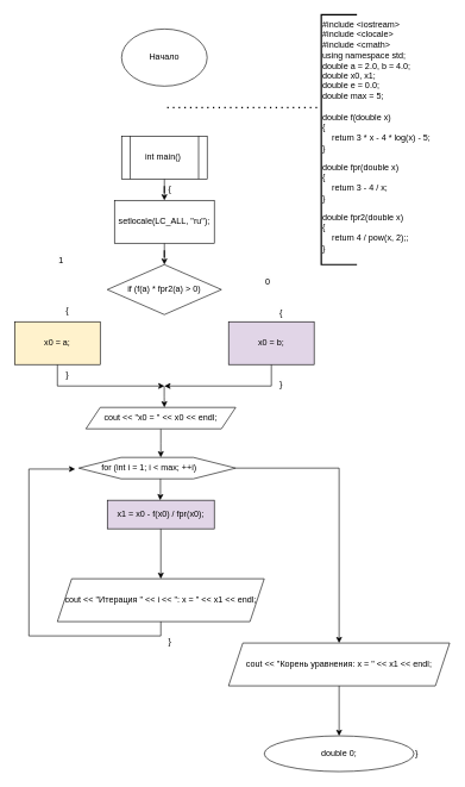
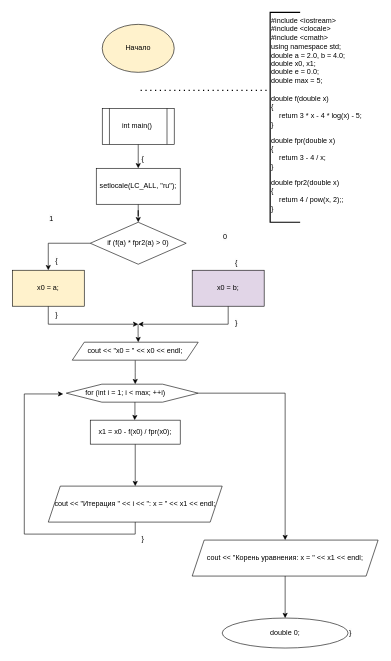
  <mxCell id="0" />
  <mxCell id="1" parent="0" />
- <mxCell id="2" value="Начало" style="ellipse;whiteSpace=wrap;html=1;" parent="1" vertex="1"><mxGeometry x="170" y="40" width="120" height="80" as="geometry" /></mxCell>
+ <mxCell id="2" value="Начало" style="ellipse;whiteSpace=wrap;html=1;fillColor=#fff2cc;" parent="1" vertex="1"><mxGeometry x="170" y="40" width="120" height="80" as="geometry" /></mxCell>
  <mxCell id="3" value="" style="edgeStyle=orthogonalEdgeStyle;rounded=0;orthogonalLoop=1;jettySize=auto;html=1;" parent="1" source="4" target="11" edge="1"><mxGeometry relative="1" as="geometry" /></mxCell>
- <mxCell id="4" value="&lt;div&gt;int main()&amp;nbsp;&lt;/div&gt;" style="shape=process;whiteSpace=wrap;html=1;backgroundOutline=1;" parent="1" vertex="1"><mxGeometry x="170" y="190" width="120" height="60" as="geometry" /></mxCell>
+ <mxCell id="4" value="&lt;div&gt;int main()&amp;nbsp;&lt;/div&gt;" style="shape=process;whiteSpace=wrap;html=1;backgroundOutline=1;" parent="1" vertex="1"><mxGeometry x="170" y="180" width="120" height="60" as="geometry" /></mxCell>
  <mxCell id="5" value="" style="endArrow=none;dashed=1;html=1;dashPattern=1 3;strokeWidth=2;rounded=0;" parent="1" edge="1"><mxGeometry width="50" height="50" relative="1" as="geometry"><mxPoint x="234" y="150" as="sourcePoint" /><mxPoint x="447" y="150" as="targetPoint" /></mxGeometry></mxCell>
  <mxCell id="6" value="" style="strokeWidth=2;html=1;shape=mxgraph.flowchart.annotation_1;align=left;pointerEvents=1;" parent="1" vertex="1"><mxGeometry x="450" y="20" width="50" height="350" as="geometry" /></mxCell>
  <mxCell id="7" value="#include &lt;iostream&gt;&#10;#include &lt;clocale&gt;&#10;#include &lt;cmath&gt;&#10;using namespace std;&#10;double a = 2.0, b = 4.0;&#10;double x0, x1;&#10;double e = 0.0;&#10;double max = 5;" style="text;whiteSpace=wrap;" parent="1" vertex="1"><mxGeometry x="450" y="20" width="140" height="135" as="geometry" /></mxCell>
  <mxCell id="8" value="double f(double x)&#10;{&#10;    return 3 * x - 4 * log(x) - 5;&#10;}" style="text;whiteSpace=wrap;" parent="1" vertex="1"><mxGeometry x="450" y="150" width="180" height="70" as="geometry" /></mxCell>
  <mxCell id="9" value="double fpr(double x)&#10;{&#10;    return 3 - 4 / x;&#10;}" style="text;whiteSpace=wrap;" parent="1" vertex="1"><mxGeometry x="450" y="220" width="140" height="80" as="geometry" /></mxCell>
  <mxCell id="10" value="" style="edgeStyle=orthogonalEdgeStyle;rounded=0;orthogonalLoop=1;jettySize=auto;html=1;" parent="1" source="11" target="13" edge="1"><mxGeometry relative="1" as="geometry" /></mxCell>
  <mxCell id="11" value="setlocale(LC_ALL, &quot;ru&quot;);" style="whiteSpace=wrap;html=1;" parent="1" vertex="1"><mxGeometry x="160" y="280" width="140" height="60" as="geometry" /></mxCell>
+ <mxCell id="12" value="" style="edgeStyle=orthogonalEdgeStyle;rounded=0;orthogonalLoop=1;jettySize=auto;html=1;" parent="1" source="13" target="15" edge="1"><mxGeometry relative="1" as="geometry" /></mxCell>
  <mxCell id="13" value="if (f(a) * fpr2(a) &amp;gt; 0)" style="rhombus;whiteSpace=wrap;html=1;" parent="1" vertex="1"><mxGeometry x="150" y="370" width="160" height="70" as="geometry" /></mxCell>
  <mxCell id="14" value="" style="edgeStyle=orthogonalEdgeStyle;rounded=0;orthogonalLoop=1;jettySize=auto;html=1;" parent="1" source="15" edge="1"><mxGeometry relative="1" as="geometry"><mxPoint x="230" y="540" as="targetPoint" /><Array as="points"><mxPoint x="80" y="540" /><mxPoint x="230" y="540" /></Array></mxGeometry></mxCell>
  <mxCell id="15" value="x0 = a;" style="whiteSpace=wrap;html=1;fillColor=#fff2cc;" parent="1" vertex="1"><mxGeometry x="20" y="450" width="120" height="60" as="geometry" /></mxCell>
  <mxCell id="16" value="" style="edgeStyle=orthogonalEdgeStyle;rounded=0;orthogonalLoop=1;jettySize=auto;html=1;" parent="1" source="17" edge="1"><mxGeometry relative="1" as="geometry"><mxPoint x="230" y="540" as="targetPoint" /><Array as="points"><mxPoint x="380" y="540" /><mxPoint x="230" y="540" /></Array></mxGeometry></mxCell>
  <mxCell id="17" value="x0 = b;" style="whiteSpace=wrap;html=1;fillColor=#e1d5e7;" parent="1" vertex="1"><mxGeometry x="320" y="450" width="120" height="60" as="geometry" /></mxCell>
  <mxCell id="18" value="&lt;span style=&quot;color: rgb(0, 0, 0); font-family: Helvetica; font-size: 12px; font-style: normal; font-variant-ligatures: normal; font-variant-caps: normal; font-weight: 400; letter-spacing: normal; orphans: 2; text-align: center; text-indent: 0px; text-transform: none; widows: 2; word-spacing: 0px; -webkit-text-stroke-width: 0px; white-space: normal; background-color: rgb(251, 251, 251); text-decoration-thickness: initial; text-decoration-style: initial; text-decoration-color: initial; display: inline !important; float: none;&quot;&gt;0&lt;/span&gt;" style="text;whiteSpace=wrap;html=1;" parent="1" vertex="1"><mxGeometry x="370" y="380" width="40" height="40" as="geometry" /></mxCell>
  <mxCell id="19" value="&lt;span style=&quot;color: rgb(0, 0, 0); font-family: Helvetica; font-size: 12px; font-style: normal; font-variant-ligatures: normal; font-variant-caps: normal; font-weight: 400; letter-spacing: normal; orphans: 2; text-align: center; text-indent: 0px; text-transform: none; widows: 2; word-spacing: 0px; -webkit-text-stroke-width: 0px; white-space: normal; background-color: rgb(251, 251, 251); text-decoration-thickness: initial; text-decoration-style: initial; text-decoration-color: initial; display: inline !important; float: none;&quot;&gt;1&lt;/span&gt;" style="text;whiteSpace=wrap;html=1;" parent="1" vertex="1"><mxGeometry x="80" y="350" width="40" height="40" as="geometry" /></mxCell>
  <mxCell id="20" value="" style="edgeStyle=orthogonalEdgeStyle;rounded=0;orthogonalLoop=1;jettySize=auto;html=1;" parent="1" source="21" edge="1"><mxGeometry relative="1" as="geometry"><mxPoint x="225" y="640" as="targetPoint" /></mxGeometry></mxCell>
  <mxCell id="21" value="cout &lt;&lt; &quot;x0 = &quot; &lt;&lt; x0 &lt;&lt; endl;" style="shape=parallelogram;perimeter=parallelogramPerimeter;whiteSpace=wrap;html=1;fixedSize=1;" parent="1" vertex="1"><mxGeometry x="120" y="570" width="210" height="30" as="geometry" /></mxCell>
  <mxCell id="22" value="" style="edgeStyle=orthogonalEdgeStyle;rounded=0;orthogonalLoop=1;jettySize=auto;html=1;" parent="1" edge="1"><mxGeometry relative="1" as="geometry"><mxPoint x="229.8" y="540" as="sourcePoint" /><mxPoint x="230" y="570" as="targetPoint" /><Array as="points"><mxPoint x="229.8" y="555" /><mxPoint x="229.8" y="575" /></Array></mxGeometry></mxCell>
  <mxCell id="23" value="" style="edgeStyle=orthogonalEdgeStyle;rounded=0;orthogonalLoop=1;jettySize=auto;html=1;" parent="1" source="24" target="35" edge="1"><mxGeometry relative="1" as="geometry"><mxPoint x="475" y="930" as="targetPoint" /><Array as="points"><mxPoint x="475" y="655" /></Array></mxGeometry></mxCell>
  <mxCell id="24" value="" style="verticalLabelPosition=bottom;verticalAlign=top;html=1;shape=hexagon;perimeter=hexagonPerimeter2;arcSize=6;size=0.27;" parent="1" vertex="1"><mxGeometry x="110" y="640" width="220" height="30" as="geometry" /></mxCell>
  <mxCell id="25" value="for (int i = 1; i &lt; max; ++i)" style="text;whiteSpace=wrap;" parent="1" vertex="1"><mxGeometry x="140" y="640" width="170" height="40" as="geometry" /></mxCell>
  <mxCell id="26" value="" style="edgeStyle=orthogonalEdgeStyle;rounded=0;orthogonalLoop=1;jettySize=auto;html=1;" parent="1" source="27" target="30" edge="1"><mxGeometry relative="1" as="geometry" /></mxCell>
- <mxCell id="27" value="x1 = x0 - f(x0) / fpr(x0);" style="whiteSpace=wrap;html=1;fillColor=#e1d5e7;" parent="1" vertex="1"><mxGeometry x="150" y="700" width="150" height="40" as="geometry" /></mxCell>
+ <mxCell id="27" value="x1 = x0 - f(x0) / fpr(x0);" style="whiteSpace=wrap;html=1;" parent="1" vertex="1"><mxGeometry x="150" y="700" width="150" height="40" as="geometry" /></mxCell>
  <mxCell id="28" value="" style="edgeStyle=orthogonalEdgeStyle;rounded=0;orthogonalLoop=1;jettySize=auto;html=1;" parent="1" edge="1"><mxGeometry relative="1" as="geometry"><mxPoint x="224.49" y="670" as="sourcePoint" /><mxPoint x="224" y="700" as="targetPoint" /><Array as="points"><mxPoint x="224" y="690" /></Array></mxGeometry></mxCell>
  <mxCell id="29" value="" style="edgeStyle=orthogonalEdgeStyle;rounded=0;orthogonalLoop=1;jettySize=auto;html=1;entryX=-0.023;entryY=0.544;entryDx=0;entryDy=0;exitX=0.5;exitY=1;exitDx=0;exitDy=0;entryPerimeter=0;" parent="1" source="30" target="24" edge="1"><mxGeometry relative="1" as="geometry"><mxPoint x="160" y="917.5" as="sourcePoint" /><mxPoint x="45" y="762.5" as="targetPoint" /><Array as="points"><mxPoint x="225" y="890" /><mxPoint x="40" y="890" /><mxPoint x="40" y="656" /></Array></mxGeometry></mxCell>
  <mxCell id="30" value="cout &lt;&lt; &quot;Итерация &quot; &lt;&lt; i &lt;&lt; &quot;: x = &quot; &lt;&lt; x1 &lt;&lt; endl;" style="shape=parallelogram;perimeter=parallelogramPerimeter;whiteSpace=wrap;html=1;fixedSize=1;" parent="1" vertex="1"><mxGeometry x="80" y="810" width="290" height="60" as="geometry" /></mxCell>
  <mxCell id="31" value="&lt;span style=&quot;color: rgb(0, 0, 0); font-family: Helvetica; font-size: 12px; font-style: normal; font-variant-ligatures: normal; font-variant-caps: normal; font-weight: 400; letter-spacing: normal; orphans: 2; text-align: center; text-indent: 0px; text-transform: none; widows: 2; word-spacing: 0px; -webkit-text-stroke-width: 0px; white-space: normal; background-color: rgb(251, 251, 251); text-decoration-thickness: initial; text-decoration-style: initial; text-decoration-color: initial; display: inline !important; float: none;&quot;&gt;{&lt;/span&gt;" style="text;whiteSpace=wrap;html=1;" parent="1" vertex="1"><mxGeometry x="234" y="250" width="40" height="40" as="geometry" /></mxCell>
  <mxCell id="32" value="&#10;&lt;span style=&quot;color: rgb(0, 0, 0); font-family: Helvetica; font-size: 12px; font-style: normal; font-variant-ligatures: normal; font-variant-caps: normal; font-weight: 400; letter-spacing: normal; orphans: 2; text-align: center; text-indent: 0px; text-transform: none; widows: 2; word-spacing: 0px; -webkit-text-stroke-width: 0px; white-space: normal; background-color: rgb(251, 251, 251); text-decoration-thickness: initial; text-decoration-style: initial; text-decoration-color: initial; display: inline !important; float: none;&quot;&gt;{&lt;/span&gt;&#10;&#10;" style="text;whiteSpace=wrap;html=1;" parent="1" vertex="1"><mxGeometry x="390" y="410" width="40" height="40" as="geometry" /></mxCell>
  <mxCell id="33" value="&lt;span style=&quot;color: rgb(0, 0, 0); font-family: Helvetica; font-size: 12px; font-style: normal; font-variant-ligatures: normal; font-variant-caps: normal; font-weight: 400; letter-spacing: normal; orphans: 2; text-align: center; text-indent: 0px; text-transform: none; widows: 2; word-spacing: 0px; -webkit-text-stroke-width: 0px; white-space: normal; background-color: rgb(251, 251, 251); text-decoration-thickness: initial; text-decoration-style: initial; text-decoration-color: initial; display: inline !important; float: none;&quot;&gt;{&lt;/span&gt;" style="text;whiteSpace=wrap;html=1;" parent="1" vertex="1"><mxGeometry x="90" y="420" width="40" height="40" as="geometry" /></mxCell>
  <mxCell id="34" value="" style="edgeStyle=orthogonalEdgeStyle;rounded=0;orthogonalLoop=1;jettySize=auto;html=1;" parent="1" source="35" target="36" edge="1"><mxGeometry relative="1" as="geometry" /></mxCell>
  <mxCell id="35" value="cout &lt;&lt; &quot;Корень уравнения: x = &quot; &lt;&lt; x1 &lt;&lt; endl;" style="shape=parallelogram;perimeter=parallelogramPerimeter;whiteSpace=wrap;html=1;fixedSize=1;" parent="1" vertex="1"><mxGeometry x="320" y="900" width="310" height="60" as="geometry" /></mxCell>
  <mxCell id="36" value="double 0;" style="ellipse;whiteSpace=wrap;html=1;" parent="1" vertex="1"><mxGeometry x="370" y="1030" width="210" height="50" as="geometry" /></mxCell>
  <mxCell id="37" value="&lt;span style=&quot;color: rgb(0, 0, 0); font-family: Helvetica; font-size: 12px; font-style: normal; font-variant-ligatures: normal; font-variant-caps: normal; font-weight: 400; letter-spacing: normal; orphans: 2; text-align: center; text-indent: 0px; text-transform: none; widows: 2; word-spacing: 0px; -webkit-text-stroke-width: 0px; white-space: normal; background-color: rgb(251, 251, 251); text-decoration-thickness: initial; text-decoration-style: initial; text-decoration-color: initial; display: inline !important; float: none;&quot;&gt;}&lt;/span&gt;" style="text;whiteSpace=wrap;html=1;" parent="1" vertex="1"><mxGeometry x="580" y="1040" width="40" height="40" as="geometry" /></mxCell>
  <mxCell id="38" value="&#10;&lt;span style=&quot;color: rgb(0, 0, 0); font-family: Helvetica; font-size: 12px; font-style: normal; font-variant-ligatures: normal; font-variant-caps: normal; font-weight: 400; letter-spacing: normal; orphans: 2; text-align: center; text-indent: 0px; text-transform: none; widows: 2; word-spacing: 0px; -webkit-text-stroke-width: 0px; white-space: normal; background-color: rgb(251, 251, 251); text-decoration-thickness: initial; text-decoration-style: initial; text-decoration-color: initial; display: inline !important; float: none;&quot;&gt;}&lt;/span&gt;&#10;&#10;" style="text;whiteSpace=wrap;html=1;" parent="1" vertex="1"><mxGeometry x="234" y="870" width="40" height="40" as="geometry" /></mxCell>
  <mxCell id="39" value="&#10;&lt;span style=&quot;color: rgb(0, 0, 0); font-family: Helvetica; font-size: 12px; font-style: normal; font-variant-ligatures: normal; font-variant-caps: normal; font-weight: 400; letter-spacing: normal; orphans: 2; text-align: center; text-indent: 0px; text-transform: none; widows: 2; word-spacing: 0px; -webkit-text-stroke-width: 0px; white-space: normal; background-color: rgb(251, 251, 251); text-decoration-thickness: initial; text-decoration-style: initial; text-decoration-color: initial; display: inline !important; float: none;&quot;&gt;}&lt;/span&gt;&#10;&#10;" style="text;whiteSpace=wrap;html=1;" parent="1" vertex="1"><mxGeometry x="390" y="510" width="40" height="40" as="geometry" /></mxCell>
  <mxCell id="40" value="&lt;span style=&quot;color: rgb(0, 0, 0); font-family: Helvetica; font-size: 12px; font-style: normal; font-variant-ligatures: normal; font-variant-caps: normal; font-weight: 400; letter-spacing: normal; orphans: 2; text-align: center; text-indent: 0px; text-transform: none; widows: 2; word-spacing: 0px; -webkit-text-stroke-width: 0px; white-space: normal; background-color: rgb(251, 251, 251); text-decoration-thickness: initial; text-decoration-style: initial; text-decoration-color: initial; display: inline !important; float: none;&quot;&gt;}&lt;/span&gt;" style="text;whiteSpace=wrap;html=1;" parent="1" vertex="1"><mxGeometry x="90" y="510" width="40" height="40" as="geometry" /></mxCell>
  <mxCell id="41" value="double fpr2(double x)&#10;{&#10;    return 4 / pow(x, 2);;&#10;}" style="text;whiteSpace=wrap;" vertex="1" parent="1"><mxGeometry x="450" y="290" width="150" height="80" as="geometry" /></mxCell>
